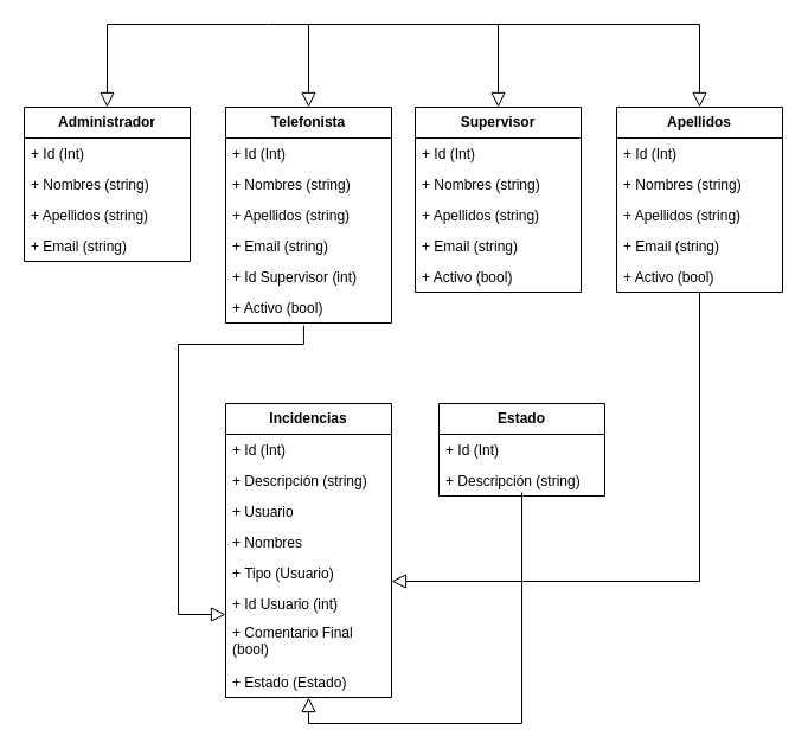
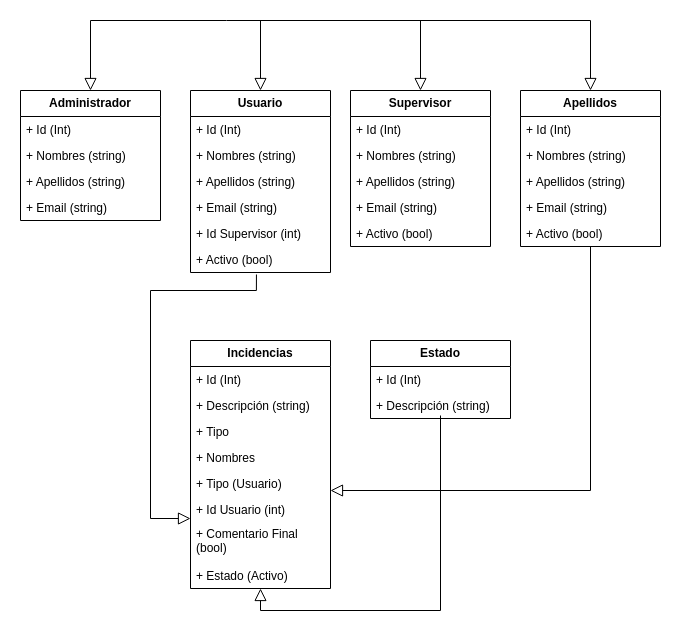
  <mxCell id="0" />
  <mxCell id="1" parent="0" />
  <mxCell id="2" value="" style="endArrow=block;endSize=10;endFill=0;shadow=0;strokeWidth=1;rounded=0;curved=0;edgeStyle=elbowEdgeStyle;elbow=vertical;exitX=0.5;exitY=0.885;exitDx=0;exitDy=0;exitPerimeter=0;" parent="1" source="39" target="12" edge="1"><mxGeometry width="160" relative="1" as="geometry"><mxPoint x="-40" y="362" as="sourcePoint" /><mxPoint x="60" y="260" as="targetPoint" /><Array as="points"><mxPoint x="350" y="610" /></Array></mxGeometry></mxCell>
  <mxCell id="3" value="" style="endArrow=block;endSize=10;endFill=0;shadow=0;strokeWidth=1;rounded=0;edgeStyle=orthogonalEdgeStyle;elbow=vertical;exitX=0.471;exitY=1.077;exitDx=0;exitDy=0;exitPerimeter=0;" parent="1" source="30" target="10" edge="1"><mxGeometry width="160" relative="1" as="geometry"><mxPoint x="440" y="362" as="sourcePoint" /><mxPoint x="253" y="330" as="targetPoint" /><Array as="points"><mxPoint x="256" y="290" /><mxPoint x="150" y="290" /><mxPoint x="150" y="518" /></Array></mxGeometry></mxCell>
  <mxCell id="4" value="&lt;b&gt;Incidencias&lt;/b&gt;" style="swimlane;fontStyle=0;childLayout=stackLayout;horizontal=1;startSize=26;fillColor=none;horizontalStack=0;resizeParent=1;resizeParentMax=0;resizeLast=0;collapsible=1;marginBottom=0;whiteSpace=wrap;html=1;" parent="1" vertex="1"><mxGeometry x="190" y="340" width="140" height="248" as="geometry" /></mxCell>
  <mxCell id="5" value="+ Id (Int)" style="text;strokeColor=none;fillColor=none;align=left;verticalAlign=top;spacingLeft=4;spacingRight=4;overflow=hidden;rotatable=0;points=[[0,0.5],[1,0.5]];portConstraint=eastwest;whiteSpace=wrap;html=1;" parent="4" vertex="1"><mxGeometry y="26" width="140" height="26" as="geometry" /></mxCell>
  <mxCell id="6" value="+ Descripción (string)" style="text;strokeColor=none;fillColor=none;align=left;verticalAlign=top;spacingLeft=4;spacingRight=4;overflow=hidden;rotatable=0;points=[[0,0.5],[1,0.5]];portConstraint=eastwest;whiteSpace=wrap;html=1;" parent="4" vertex="1"><mxGeometry y="52" width="140" height="26" as="geometry" /></mxCell>
- <mxCell id="7" value="+ Usuario" style="text;strokeColor=none;fillColor=none;align=left;verticalAlign=top;spacingLeft=4;spacingRight=4;overflow=hidden;rotatable=0;points=[[0,0.5],[1,0.5]];portConstraint=eastwest;whiteSpace=wrap;html=1;" parent="4" vertex="1"><mxGeometry y="78" width="140" height="26" as="geometry" /></mxCell>
+ <mxCell id="7" value="+ Tipo" style="text;strokeColor=none;fillColor=none;align=left;verticalAlign=top;spacingLeft=4;spacingRight=4;overflow=hidden;rotatable=0;points=[[0,0.5],[1,0.5]];portConstraint=eastwest;whiteSpace=wrap;html=1;" parent="4" vertex="1"><mxGeometry y="78" width="140" height="26" as="geometry" /></mxCell>
  <mxCell id="8" value="+ Nombres&amp;nbsp;" style="text;strokeColor=none;fillColor=none;align=left;verticalAlign=top;spacingLeft=4;spacingRight=4;overflow=hidden;rotatable=0;points=[[0,0.5],[1,0.5]];portConstraint=eastwest;whiteSpace=wrap;html=1;" parent="4" vertex="1"><mxGeometry y="104" width="140" height="26" as="geometry" /></mxCell>
  <mxCell id="9" value="+ Tipo (Usuario)" style="text;strokeColor=none;fillColor=none;align=left;verticalAlign=top;spacingLeft=4;spacingRight=4;overflow=hidden;rotatable=0;points=[[0,0.5],[1,0.5]];portConstraint=eastwest;whiteSpace=wrap;html=1;" parent="4" vertex="1"><mxGeometry y="130" width="140" height="26" as="geometry" /></mxCell>
  <mxCell id="10" value="+ Id Usuario (int)" style="text;strokeColor=none;fillColor=none;align=left;verticalAlign=top;spacingLeft=4;spacingRight=4;overflow=hidden;rotatable=0;points=[[0,0.5],[1,0.5]];portConstraint=eastwest;whiteSpace=wrap;html=1;" parent="4" vertex="1"><mxGeometry y="156" width="140" height="24" as="geometry" /></mxCell>
  <mxCell id="11" value="+ Comentario Final (bool)" style="text;strokeColor=none;fillColor=none;align=left;verticalAlign=top;spacingLeft=4;spacingRight=4;overflow=hidden;rotatable=0;points=[[0,0.5],[1,0.5]];portConstraint=eastwest;whiteSpace=wrap;html=1;" parent="4" vertex="1"><mxGeometry y="180" width="140" height="42" as="geometry" /></mxCell>
- <mxCell id="12" value="+ Estado (Estado)" style="text;strokeColor=none;fillColor=none;align=left;verticalAlign=top;spacingLeft=4;spacingRight=4;overflow=hidden;rotatable=0;points=[[0,0.5],[1,0.5]];portConstraint=eastwest;whiteSpace=wrap;html=1;" parent="4" vertex="1"><mxGeometry y="222" width="140" height="26" as="geometry" /></mxCell>
+ <mxCell id="12" value="+ Estado (Activo)" style="text;strokeColor=none;fillColor=none;align=left;verticalAlign=top;spacingLeft=4;spacingRight=4;overflow=hidden;rotatable=0;points=[[0,0.5],[1,0.5]];portConstraint=eastwest;whiteSpace=wrap;html=1;" parent="4" vertex="1"><mxGeometry y="222" width="140" height="26" as="geometry" /></mxCell>
  <mxCell id="13" value="&lt;b&gt;Apellidos&lt;/b&gt;" style="swimlane;fontStyle=0;childLayout=stackLayout;horizontal=1;startSize=26;fillColor=none;horizontalStack=0;resizeParent=1;resizeParentMax=0;resizeLast=0;collapsible=1;marginBottom=0;whiteSpace=wrap;html=1;" parent="1" vertex="1"><mxGeometry x="520" y="90" width="140" height="156" as="geometry" /></mxCell>
  <mxCell id="14" value="+ Id (Int)" style="text;strokeColor=none;fillColor=none;align=left;verticalAlign=top;spacingLeft=4;spacingRight=4;overflow=hidden;rotatable=0;points=[[0,0.5],[1,0.5]];portConstraint=eastwest;whiteSpace=wrap;html=1;" parent="13" vertex="1"><mxGeometry y="26" width="140" height="26" as="geometry" /></mxCell>
  <mxCell id="15" value="+ Nombres (string)" style="text;strokeColor=none;fillColor=none;align=left;verticalAlign=top;spacingLeft=4;spacingRight=4;overflow=hidden;rotatable=0;points=[[0,0.5],[1,0.5]];portConstraint=eastwest;whiteSpace=wrap;html=1;" parent="13" vertex="1"><mxGeometry y="52" width="140" height="26" as="geometry" /></mxCell>
  <mxCell id="16" value="+ Apellidos (string)" style="text;strokeColor=none;fillColor=none;align=left;verticalAlign=top;spacingLeft=4;spacingRight=4;overflow=hidden;rotatable=0;points=[[0,0.5],[1,0.5]];portConstraint=eastwest;whiteSpace=wrap;html=1;" parent="13" vertex="1"><mxGeometry y="78" width="140" height="26" as="geometry" /></mxCell>
  <mxCell id="17" value="+ Email (string)" style="text;strokeColor=none;fillColor=none;align=left;verticalAlign=top;spacingLeft=4;spacingRight=4;overflow=hidden;rotatable=0;points=[[0,0.5],[1,0.5]];portConstraint=eastwest;whiteSpace=wrap;html=1;" parent="13" vertex="1"><mxGeometry y="104" width="140" height="26" as="geometry" /></mxCell>
  <mxCell id="18" value="+ Activo (bool)" style="text;strokeColor=none;fillColor=none;align=left;verticalAlign=top;spacingLeft=4;spacingRight=4;overflow=hidden;rotatable=0;points=[[0,0.5],[1,0.5]];portConstraint=eastwest;whiteSpace=wrap;html=1;" parent="13" vertex="1"><mxGeometry y="130" width="140" height="26" as="geometry" /></mxCell>
  <mxCell id="19" value="&lt;b&gt;Administrador&lt;/b&gt;" style="swimlane;fontStyle=0;childLayout=stackLayout;horizontal=1;startSize=26;fillColor=none;horizontalStack=0;resizeParent=1;resizeParentMax=0;resizeLast=0;collapsible=1;marginBottom=0;whiteSpace=wrap;html=1;" parent="1" vertex="1"><mxGeometry x="20" y="90" width="140" height="130" as="geometry" /></mxCell>
  <mxCell id="20" value="+ Id (Int)" style="text;strokeColor=none;fillColor=none;align=left;verticalAlign=top;spacingLeft=4;spacingRight=4;overflow=hidden;rotatable=0;points=[[0,0.5],[1,0.5]];portConstraint=eastwest;whiteSpace=wrap;html=1;" parent="19" vertex="1"><mxGeometry y="26" width="140" height="26" as="geometry" /></mxCell>
  <mxCell id="21" value="+ Nombres (string)" style="text;strokeColor=none;fillColor=none;align=left;verticalAlign=top;spacingLeft=4;spacingRight=4;overflow=hidden;rotatable=0;points=[[0,0.5],[1,0.5]];portConstraint=eastwest;whiteSpace=wrap;html=1;" parent="19" vertex="1"><mxGeometry y="52" width="140" height="26" as="geometry" /></mxCell>
  <mxCell id="22" value="+ Apellidos (string)" style="text;strokeColor=none;fillColor=none;align=left;verticalAlign=top;spacingLeft=4;spacingRight=4;overflow=hidden;rotatable=0;points=[[0,0.5],[1,0.5]];portConstraint=eastwest;whiteSpace=wrap;html=1;" parent="19" vertex="1"><mxGeometry y="78" width="140" height="26" as="geometry" /></mxCell>
  <mxCell id="23" value="+ Email (string)" style="text;strokeColor=none;fillColor=none;align=left;verticalAlign=top;spacingLeft=4;spacingRight=4;overflow=hidden;rotatable=0;points=[[0,0.5],[1,0.5]];portConstraint=eastwest;whiteSpace=wrap;html=1;" parent="19" vertex="1"><mxGeometry y="104" width="140" height="26" as="geometry" /></mxCell>
- <mxCell id="24" value="&lt;b&gt;Telefonista&lt;/b&gt;" style="swimlane;fontStyle=0;childLayout=stackLayout;horizontal=1;startSize=26;fillColor=none;horizontalStack=0;resizeParent=1;resizeParentMax=0;resizeLast=0;collapsible=1;marginBottom=0;whiteSpace=wrap;html=1;" parent="1" vertex="1"><mxGeometry x="190" y="90" width="140" height="182" as="geometry" /></mxCell>
+ <mxCell id="24" value="&lt;b&gt;Usuario&lt;/b&gt;" style="swimlane;fontStyle=0;childLayout=stackLayout;horizontal=1;startSize=26;fillColor=none;horizontalStack=0;resizeParent=1;resizeParentMax=0;resizeLast=0;collapsible=1;marginBottom=0;whiteSpace=wrap;html=1;" parent="1" vertex="1"><mxGeometry x="190" y="90" width="140" height="182" as="geometry" /></mxCell>
  <mxCell id="25" value="+ Id (Int)" style="text;strokeColor=none;fillColor=none;align=left;verticalAlign=top;spacingLeft=4;spacingRight=4;overflow=hidden;rotatable=0;points=[[0,0.5],[1,0.5]];portConstraint=eastwest;whiteSpace=wrap;html=1;" parent="24" vertex="1"><mxGeometry y="26" width="140" height="26" as="geometry" /></mxCell>
  <mxCell id="26" value="+ Nombres (string)" style="text;strokeColor=none;fillColor=none;align=left;verticalAlign=top;spacingLeft=4;spacingRight=4;overflow=hidden;rotatable=0;points=[[0,0.5],[1,0.5]];portConstraint=eastwest;whiteSpace=wrap;html=1;" parent="24" vertex="1"><mxGeometry y="52" width="140" height="26" as="geometry" /></mxCell>
  <mxCell id="27" value="+ Apellidos (string)" style="text;strokeColor=none;fillColor=none;align=left;verticalAlign=top;spacingLeft=4;spacingRight=4;overflow=hidden;rotatable=0;points=[[0,0.5],[1,0.5]];portConstraint=eastwest;whiteSpace=wrap;html=1;" parent="24" vertex="1"><mxGeometry y="78" width="140" height="26" as="geometry" /></mxCell>
  <mxCell id="28" value="+ Email (string)" style="text;strokeColor=none;fillColor=none;align=left;verticalAlign=top;spacingLeft=4;spacingRight=4;overflow=hidden;rotatable=0;points=[[0,0.5],[1,0.5]];portConstraint=eastwest;whiteSpace=wrap;html=1;" parent="24" vertex="1"><mxGeometry y="104" width="140" height="26" as="geometry" /></mxCell>
  <mxCell id="29" value="+ Id Supervisor (int)" style="text;strokeColor=none;fillColor=none;align=left;verticalAlign=top;spacingLeft=4;spacingRight=4;overflow=hidden;rotatable=0;points=[[0,0.5],[1,0.5]];portConstraint=eastwest;whiteSpace=wrap;html=1;" vertex="1" parent="24"><mxGeometry y="130" width="140" height="26" as="geometry" /></mxCell>
  <mxCell id="30" value="+ Activo (bool)" style="text;strokeColor=none;fillColor=none;align=left;verticalAlign=top;spacingLeft=4;spacingRight=4;overflow=hidden;rotatable=0;points=[[0,0.5],[1,0.5]];portConstraint=eastwest;whiteSpace=wrap;html=1;" parent="24" vertex="1"><mxGeometry y="156" width="140" height="26" as="geometry" /></mxCell>
  <mxCell id="31" value="&lt;b&gt;Supervisor&lt;/b&gt;" style="swimlane;fontStyle=0;childLayout=stackLayout;horizontal=1;startSize=26;fillColor=none;horizontalStack=0;resizeParent=1;resizeParentMax=0;resizeLast=0;collapsible=1;marginBottom=0;whiteSpace=wrap;html=1;" parent="1" vertex="1"><mxGeometry x="350" y="90" width="140" height="156" as="geometry" /></mxCell>
  <mxCell id="32" value="+ Id (Int)" style="text;strokeColor=none;fillColor=none;align=left;verticalAlign=top;spacingLeft=4;spacingRight=4;overflow=hidden;rotatable=0;points=[[0,0.5],[1,0.5]];portConstraint=eastwest;whiteSpace=wrap;html=1;" parent="31" vertex="1"><mxGeometry y="26" width="140" height="26" as="geometry" /></mxCell>
  <mxCell id="33" value="+ Nombres (string)" style="text;strokeColor=none;fillColor=none;align=left;verticalAlign=top;spacingLeft=4;spacingRight=4;overflow=hidden;rotatable=0;points=[[0,0.5],[1,0.5]];portConstraint=eastwest;whiteSpace=wrap;html=1;" parent="31" vertex="1"><mxGeometry y="52" width="140" height="26" as="geometry" /></mxCell>
  <mxCell id="34" value="+ Apellidos (string)" style="text;strokeColor=none;fillColor=none;align=left;verticalAlign=top;spacingLeft=4;spacingRight=4;overflow=hidden;rotatable=0;points=[[0,0.5],[1,0.5]];portConstraint=eastwest;whiteSpace=wrap;html=1;" parent="31" vertex="1"><mxGeometry y="78" width="140" height="26" as="geometry" /></mxCell>
  <mxCell id="35" value="+ Email (string)" style="text;strokeColor=none;fillColor=none;align=left;verticalAlign=top;spacingLeft=4;spacingRight=4;overflow=hidden;rotatable=0;points=[[0,0.5],[1,0.5]];portConstraint=eastwest;whiteSpace=wrap;html=1;" parent="31" vertex="1"><mxGeometry y="104" width="140" height="26" as="geometry" /></mxCell>
  <mxCell id="36" value="+ Activo (bool)" style="text;strokeColor=none;fillColor=none;align=left;verticalAlign=top;spacingLeft=4;spacingRight=4;overflow=hidden;rotatable=0;points=[[0,0.5],[1,0.5]];portConstraint=eastwest;whiteSpace=wrap;html=1;" parent="31" vertex="1"><mxGeometry y="130" width="140" height="26" as="geometry" /></mxCell>
  <mxCell id="37" value="&lt;b&gt;Estado&lt;/b&gt;" style="swimlane;fontStyle=0;childLayout=stackLayout;horizontal=1;startSize=26;fillColor=none;horizontalStack=0;resizeParent=1;resizeParentMax=0;resizeLast=0;collapsible=1;marginBottom=0;whiteSpace=wrap;html=1;" parent="1" vertex="1"><mxGeometry x="370" y="340" width="140" height="78" as="geometry" /></mxCell>
  <mxCell id="38" value="+ Id (Int)" style="text;strokeColor=none;fillColor=none;align=left;verticalAlign=top;spacingLeft=4;spacingRight=4;overflow=hidden;rotatable=0;points=[[0,0.5],[1,0.5]];portConstraint=eastwest;whiteSpace=wrap;html=1;" parent="37" vertex="1"><mxGeometry y="26" width="140" height="26" as="geometry" /></mxCell>
  <mxCell id="39" value="+ Descripción (string)" style="text;strokeColor=none;fillColor=none;align=left;verticalAlign=top;spacingLeft=4;spacingRight=4;overflow=hidden;rotatable=0;points=[[0,0.5],[1,0.5]];portConstraint=eastwest;whiteSpace=wrap;html=1;" parent="37" vertex="1"><mxGeometry y="52" width="140" height="26" as="geometry" /></mxCell>
  <mxCell id="40" value="" style="endArrow=block;endSize=10;endFill=0;shadow=0;strokeWidth=1;rounded=0;curved=0;edgeStyle=elbowEdgeStyle;elbow=vertical;" parent="1" source="18" target="9" edge="1"><mxGeometry width="160" relative="1" as="geometry"><mxPoint x="520" y="240" as="sourcePoint" /><mxPoint x="350" y="415" as="targetPoint" /><Array as="points"><mxPoint x="400" y="490" /></Array></mxGeometry></mxCell>
  <mxCell id="41" value="" style="endArrow=block;endSize=10;endFill=0;shadow=0;strokeWidth=1;rounded=0;edgeStyle=orthogonalEdgeStyle;elbow=vertical;entryX=0.5;entryY=0;entryDx=0;entryDy=0;" parent="1" target="19" edge="1"><mxGeometry width="160" relative="1" as="geometry"><mxPoint x="340" y="20" as="sourcePoint" /><mxPoint x="160" y="60" as="targetPoint" /><Array as="points"><mxPoint x="226" y="20" /><mxPoint x="90" y="20" /></Array></mxGeometry></mxCell>
  <mxCell id="42" value="" style="endArrow=block;endSize=10;endFill=0;shadow=0;strokeWidth=1;rounded=0;edgeStyle=orthogonalEdgeStyle;elbow=vertical;" parent="1" target="24" edge="1"><mxGeometry width="160" relative="1" as="geometry"><mxPoint x="390" y="20" as="sourcePoint" /><mxPoint x="260" y="90" as="targetPoint" /><Array as="points"><mxPoint x="260" y="20" /></Array></mxGeometry></mxCell>
  <mxCell id="43" value="" style="endArrow=block;endSize=10;endFill=0;shadow=0;strokeWidth=1;rounded=0;edgeStyle=orthogonalEdgeStyle;elbow=vertical;" parent="1" target="31" edge="1"><mxGeometry width="160" relative="1" as="geometry"><mxPoint x="350" y="20" as="sourcePoint" /><mxPoint x="270" y="100" as="targetPoint" /><Array as="points"><mxPoint x="420" y="20" /></Array></mxGeometry></mxCell>
  <mxCell id="44" value="" style="endArrow=block;endSize=10;endFill=0;shadow=0;strokeWidth=1;rounded=0;edgeStyle=orthogonalEdgeStyle;elbow=vertical;" parent="1" target="13" edge="1"><mxGeometry width="160" relative="1" as="geometry"><mxPoint x="400" y="20" as="sourcePoint" /><mxPoint x="430" y="100" as="targetPoint" /><Array as="points"><mxPoint x="360" y="20" /><mxPoint x="590" y="20" /></Array></mxGeometry></mxCell>
